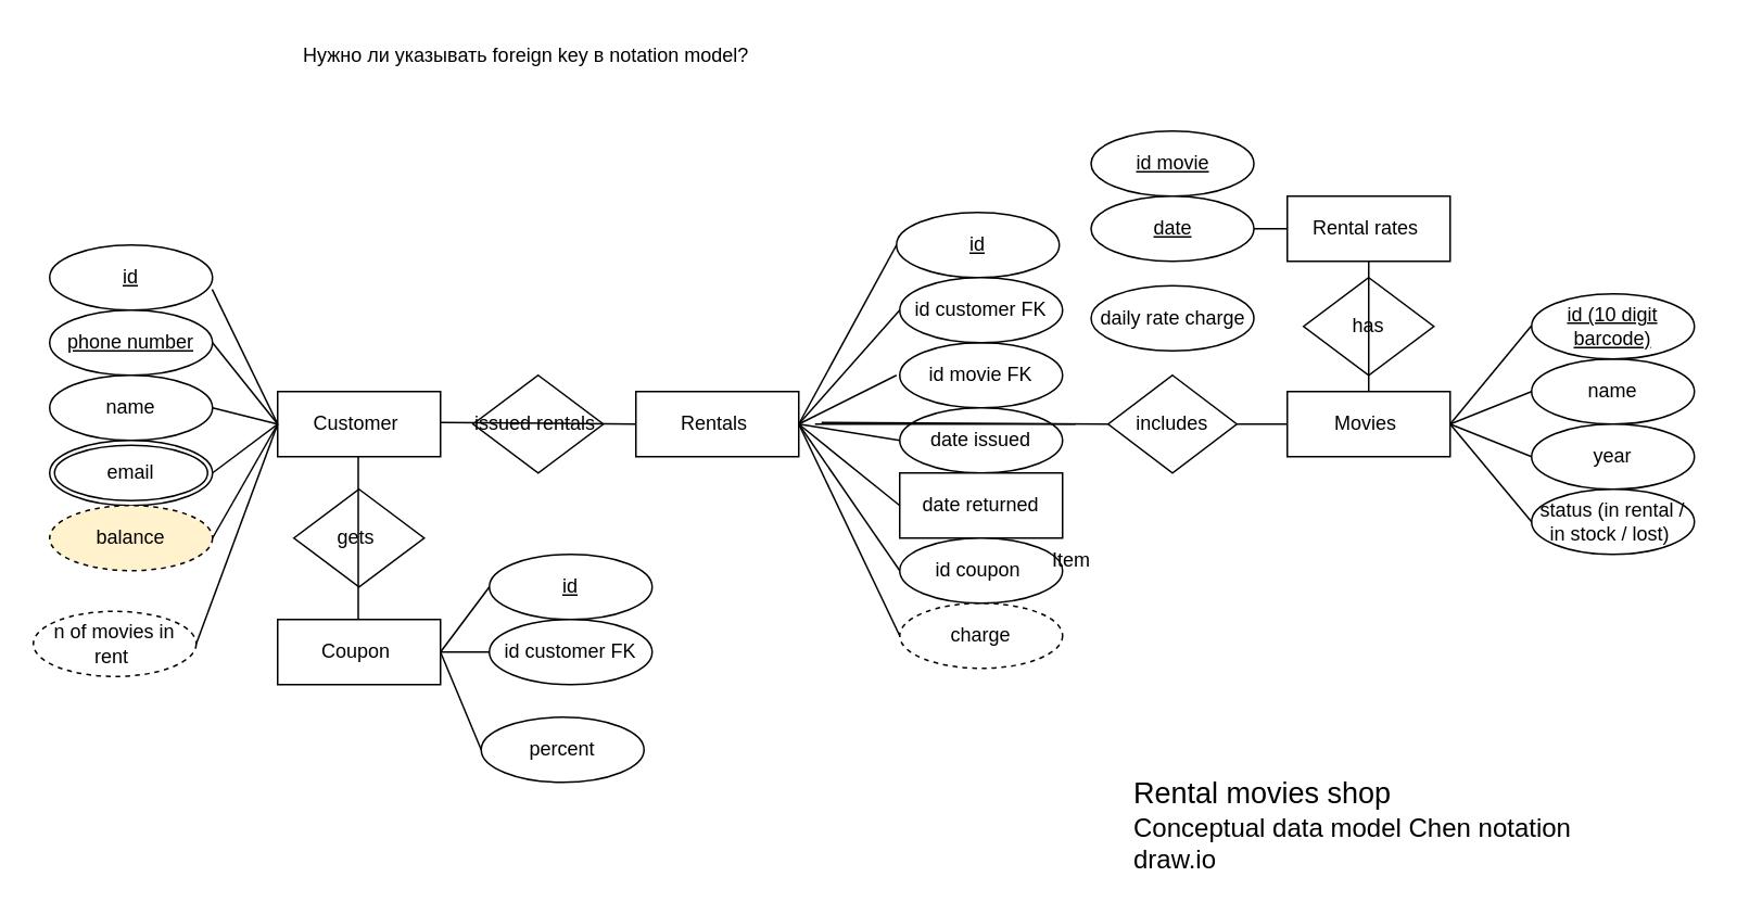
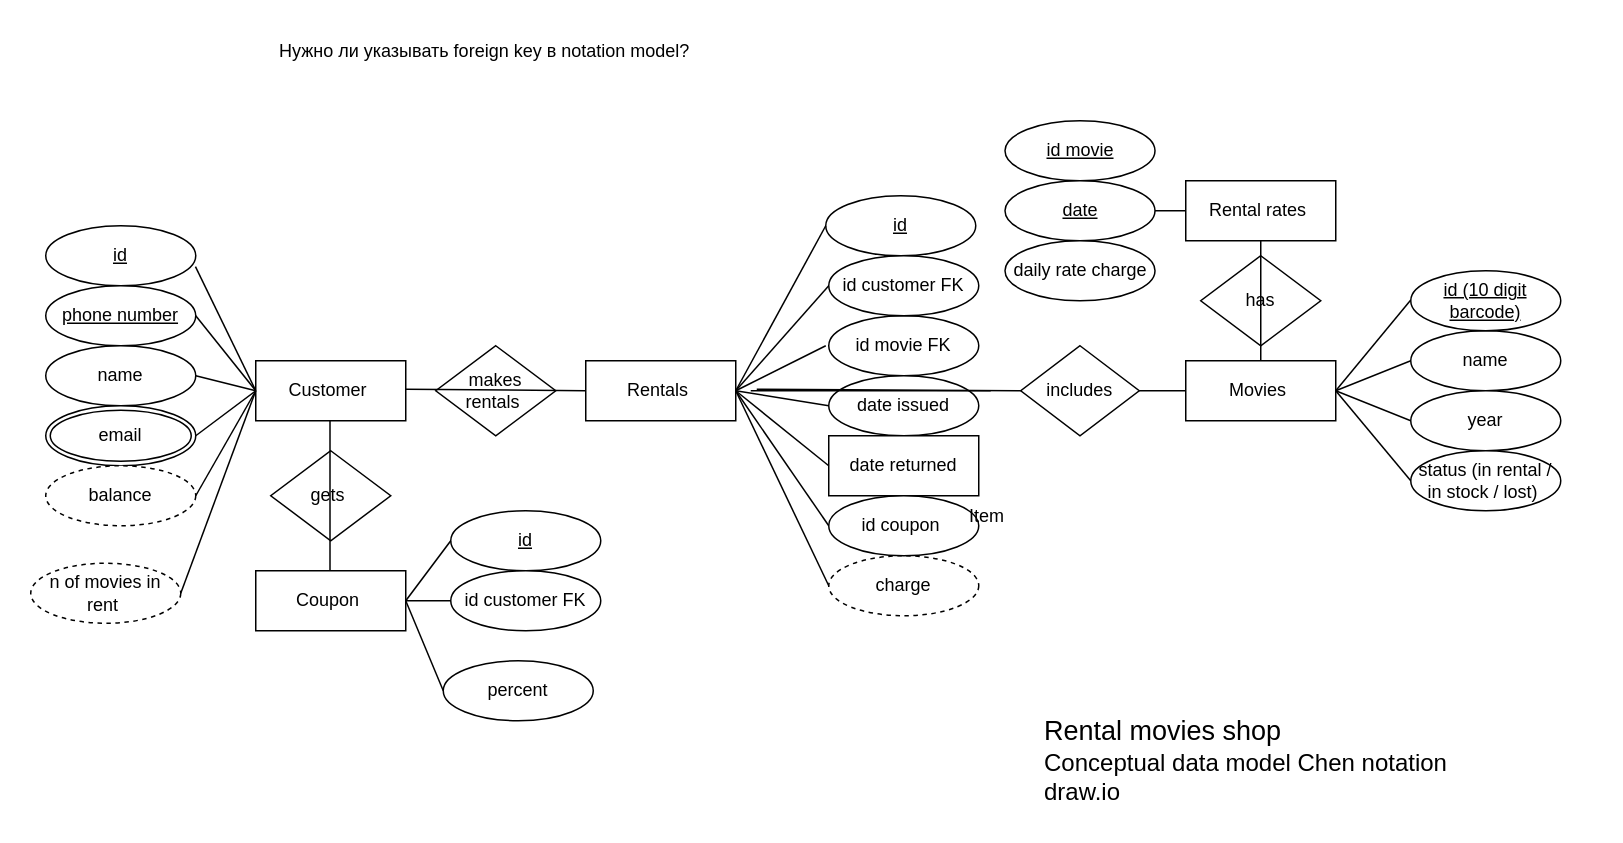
  <mxCell id="0" />
  <mxCell id="1" parent="0" />
  <mxCell id="2" value="Customer&amp;nbsp;" style="whiteSpace=wrap;html=1;align=center;" vertex="1" parent="1"><mxGeometry y="240" width="100" height="40" as="geometry" x="170" /></mxCell>
  <mxCell id="3" value="Movies&amp;nbsp;" style="whiteSpace=wrap;html=1;align=center;" vertex="1" parent="1"><mxGeometry x="790" y="240" width="100" height="40" as="geometry" /></mxCell>
  <mxCell id="4" value="id" style="ellipse;whiteSpace=wrap;html=1;align=center;fontStyle=4;" vertex="1" parent="1"><mxGeometry x="30" y="150" width="100" height="40" as="geometry" /></mxCell>
  <mxCell id="5" value="phone number" style="ellipse;whiteSpace=wrap;html=1;align=center;fontStyle=4;" vertex="1" parent="1"><mxGeometry x="30" y="190" width="100" height="40" as="geometry" /></mxCell>
  <mxCell id="6" value="name" style="ellipse;whiteSpace=wrap;html=1;align=center;" vertex="1" parent="1"><mxGeometry x="30" y="230" width="100" height="40" as="geometry" /></mxCell>
  <mxCell id="7" value="email" style="ellipse;shape=doubleEllipse;margin=3;whiteSpace=wrap;html=1;align=center;" vertex="1" parent="1"><mxGeometry x="30" y="270" width="100" height="40" as="geometry" /></mxCell>
  <mxCell id="8" value="" style="endArrow=none;html=1;rounded=0;entryX=0;entryY=0.5;entryDx=0;entryDy=0;exitX=0.998;exitY=0.68;exitDx=0;exitDy=0;exitPerimeter=0;" edge="1" parent="1" source="4"><mxGeometry relative="1" as="geometry"><mxPoint x="130" y="189.5" as="sourcePoint" /><mxPoint y="260" as="targetPoint" x="170" /></mxGeometry></mxCell>
  <mxCell id="9" value="" style="endArrow=none;html=1;rounded=0;exitX=1;exitY=0.5;exitDx=0;exitDy=0;" edge="1" parent="1" source="5"><mxGeometry relative="1" as="geometry"><mxPoint x="140" y="199.5" as="sourcePoint" /><mxPoint y="260" as="targetPoint" x="170" /></mxGeometry></mxCell>
  <mxCell id="10" value="" style="endArrow=none;html=1;rounded=0;exitX=1;exitY=0.5;exitDx=0;exitDy=0;entryX=0;entryY=0.5;entryDx=0;entryDy=0;" edge="1" parent="1" source="6"><mxGeometry relative="1" as="geometry"><mxPoint x="140" y="240" as="sourcePoint" /><mxPoint y="260" as="targetPoint" x="170" /></mxGeometry></mxCell>
  <mxCell id="11" value="" style="endArrow=none;html=1;rounded=0;entryX=0;entryY=0.5;entryDx=0;entryDy=0;exitX=1;exitY=0.5;exitDx=0;exitDy=0;" edge="1" parent="1" source="7"><mxGeometry relative="1" as="geometry"><mxPoint x="140" y="199.5" as="sourcePoint" /><mxPoint y="260" as="targetPoint" x="170" /><Array as="points" /></mxGeometry></mxCell>
  <mxCell id="12" value="name" style="ellipse;whiteSpace=wrap;html=1;align=center;" vertex="1" parent="1"><mxGeometry x="940" y="220" width="100" height="40" as="geometry" /></mxCell>
  <mxCell id="13" value="id (10 digit barcode)" style="ellipse;whiteSpace=wrap;html=1;align=center;fontStyle=4;" vertex="1" parent="1"><mxGeometry x="940" y="180" width="100" height="40" as="geometry" /></mxCell>
  <mxCell id="14" value="year" style="ellipse;whiteSpace=wrap;html=1;align=center;" vertex="1" parent="1"><mxGeometry x="940" y="260" width="100" height="40" as="geometry" /></mxCell>
  <mxCell id="15" value="status (in rental / in stock / lost)&amp;nbsp;" style="ellipse;whiteSpace=wrap;html=1;align=center;" vertex="1" parent="1"><mxGeometry x="940" y="300" width="100" height="40" as="geometry" /></mxCell>
  <mxCell id="16" value="" style="endArrow=none;html=1;rounded=0;" edge="1" parent="1"><mxGeometry relative="1" as="geometry"><mxPoint x="890" y="260" as="sourcePoint" /><mxPoint x="940" y="199.5" as="targetPoint" /></mxGeometry></mxCell>
  <mxCell id="17" value="" style="endArrow=none;html=1;rounded=0;entryX=0;entryY=0.5;entryDx=0;entryDy=0;" edge="1" parent="1" target="12"><mxGeometry relative="1" as="geometry"><mxPoint x="890" y="260" as="sourcePoint" /><mxPoint x="1050" y="260" as="targetPoint" /></mxGeometry></mxCell>
  <mxCell id="18" value="" style="endArrow=none;html=1;rounded=0;entryX=0;entryY=0.5;entryDx=0;entryDy=0;" edge="1" parent="1"><mxGeometry relative="1" as="geometry"><mxPoint x="890" y="260" as="sourcePoint" /><mxPoint x="940" y="320" as="targetPoint" /></mxGeometry></mxCell>
  <mxCell id="19" value="" style="endArrow=none;html=1;rounded=0;entryX=0;entryY=0.5;entryDx=0;entryDy=0;" edge="1" parent="1" target="14"><mxGeometry relative="1" as="geometry"><mxPoint x="890" y="260" as="sourcePoint" /><mxPoint x="1050" y="260" as="targetPoint" /></mxGeometry></mxCell>
  <mxCell id="20" value="Coupon&amp;nbsp;" style="whiteSpace=wrap;html=1;align=center;" vertex="1" parent="1"><mxGeometry y="380" width="100" height="40" as="geometry" x="170" /></mxCell>
  <mxCell id="21" value="id" style="ellipse;whiteSpace=wrap;html=1;align=center;fontStyle=4;" vertex="1" parent="1"><mxGeometry x="300" y="340" width="100" height="40" as="geometry" /></mxCell>
  <mxCell id="22" value="percent" style="ellipse;whiteSpace=wrap;html=1;align=center;" vertex="1" parent="1"><mxGeometry x="295" y="440" width="100" height="40" as="geometry" /></mxCell>
  <mxCell id="23" value="" style="endArrow=none;html=1;rounded=0;entryX=0;entryY=0.5;entryDx=0;entryDy=0;exitX=1;exitY=0.5;exitDx=0;exitDy=0;" edge="1" parent="1" source="20" target="21"><mxGeometry relative="1" as="geometry"><mxPoint x="220" y="350" as="sourcePoint" /><mxPoint x="364" y="350" as="targetPoint" /></mxGeometry></mxCell>
  <mxCell id="24" value="" style="endArrow=none;html=1;rounded=0;entryX=0;entryY=0.5;entryDx=0;entryDy=0;exitX=1;exitY=0.5;exitDx=0;exitDy=0;" edge="1" parent="1" source="20" target="22"><mxGeometry relative="1" as="geometry"><mxPoint x="220" y="350" as="sourcePoint" /><mxPoint x="380" y="350" as="targetPoint" /></mxGeometry></mxCell>
  <mxCell id="25" value="id customer FK" style="ellipse;whiteSpace=wrap;html=1;align=center;" vertex="1" parent="1"><mxGeometry x="300" y="380" width="100" height="40" as="geometry" /></mxCell>
  <mxCell id="26" value="Нужно ли указывать foreign key в notation model?&amp;nbsp;&amp;nbsp;" style="text;strokeColor=none;fillColor=none;spacingLeft=4;spacingRight=4;overflow=hidden;rotatable=0;points=[[0,0.5],[1,0.5]];portConstraint=eastwest;fontSize=12;whiteSpace=wrap;html=1;" vertex="1" parent="1"><mxGeometry x="180" y="20" width="320" height="30" as="geometry" /></mxCell>
  <mxCell id="27" value="Rental rates&amp;nbsp;" style="whiteSpace=wrap;html=1;align=center;" vertex="1" parent="1"><mxGeometry x="790" y="120" width="100" height="40" as="geometry" /></mxCell>
  <mxCell id="28" value="id movie" style="ellipse;whiteSpace=wrap;html=1;align=center;fontStyle=4;" vertex="1" parent="1"><mxGeometry x="669.5" y="80" width="100" height="40" as="geometry" /></mxCell>
  <mxCell id="29" value="date" style="ellipse;whiteSpace=wrap;html=1;align=center;fontStyle=4;" vertex="1" parent="1"><mxGeometry x="669.5" y="120" width="100" height="40" as="geometry" /></mxCell>
- <mxCell id="30" value="daily rate charge" style="ellipse;whiteSpace=wrap;html=1;align=center;" vertex="1" parent="1"><mxGeometry x="669.5" y="175" width="100" height="40" as="geometry" /></mxCell>
+ <mxCell id="30" value="daily rate charge" style="ellipse;whiteSpace=wrap;html=1;align=center;" vertex="1" parent="1"><mxGeometry x="669.5" y="160" width="100" height="40" as="geometry" /></mxCell>
  <mxCell id="31" value="" style="line;strokeWidth=1;rotatable=0;dashed=0;labelPosition=right;align=left;verticalAlign=middle;spacingTop=0;spacingLeft=6;points=[];portConstraint=eastwest;" vertex="1" parent="1"><mxGeometry x="769.5" y="135" width="20.5" height="10" as="geometry" /></mxCell>
  <mxCell id="32" value="Rentals&amp;nbsp;" style="whiteSpace=wrap;html=1;align=center;" vertex="1" parent="1"><mxGeometry x="390" y="240" width="100" height="40" as="geometry" /></mxCell>
  <mxCell id="33" value="id movie FK" style="ellipse;whiteSpace=wrap;html=1;align=center;" vertex="1" parent="1"><mxGeometry x="552" y="210" width="100" height="40" as="geometry" /></mxCell>
  <mxCell id="34" value="id" style="ellipse;whiteSpace=wrap;html=1;align=center;fontStyle=4;" vertex="1" parent="1"><mxGeometry x="550" y="130" width="100" height="40" as="geometry" /></mxCell>
  <mxCell id="35" value="date issued" style="ellipse;whiteSpace=wrap;html=1;align=center;" vertex="1" parent="1"><mxGeometry x="552" y="250" width="100" height="40" as="geometry" /></mxCell>
  <mxCell id="36" value="date returned" style="whiteSpace=wrap;html=1;align=center;rounded=0;" vertex="1" parent="1"><mxGeometry x="552" y="290" width="100" height="40" as="geometry" /></mxCell>
- <mxCell id="37" value="balance" style="ellipse;whiteSpace=wrap;html=1;align=center;dashed=1;fillColor=#fff2cc;" vertex="1" parent="1"><mxGeometry x="30" y="310" width="100" height="40" as="geometry" /></mxCell>
+ <mxCell id="37" value="balance" style="ellipse;whiteSpace=wrap;html=1;align=center;dashed=1;" vertex="1" parent="1"><mxGeometry x="30" y="310" width="100" height="40" as="geometry" /></mxCell>
  <mxCell id="38" value="n of movies in rent&amp;nbsp;" style="ellipse;whiteSpace=wrap;html=1;align=center;dashed=1;" vertex="1" parent="1"><mxGeometry x="20" y="375" width="100" height="40" as="geometry" /></mxCell>
  <mxCell id="39" value="id customer FK" style="ellipse;whiteSpace=wrap;html=1;align=center;" vertex="1" parent="1"><mxGeometry x="552" y="170" width="100" height="40" as="geometry" /></mxCell>
  <mxCell id="40" value="charge" style="ellipse;whiteSpace=wrap;html=1;align=center;dashed=1;" vertex="1" parent="1"><mxGeometry x="552" y="370" width="100" height="40" as="geometry" /></mxCell>
  <mxCell id="41" value="id coupon&amp;nbsp;" style="ellipse;whiteSpace=wrap;html=1;align=center;" vertex="1" parent="1"><mxGeometry x="552" y="330" width="100" height="40" as="geometry" /></mxCell>
  <mxCell id="42" value="" style="endArrow=none;html=1;rounded=0;entryX=0;entryY=0.5;entryDx=0;entryDy=0;" edge="1" parent="1" target="34"><mxGeometry relative="1" as="geometry"><mxPoint x="490" y="260" as="sourcePoint" /><mxPoint x="650" y="260" as="targetPoint" /></mxGeometry></mxCell>
  <mxCell id="43" value="" style="endArrow=none;html=1;rounded=0;entryX=0;entryY=0.5;entryDx=0;entryDy=0;" edge="1" parent="1" target="39"><mxGeometry relative="1" as="geometry"><mxPoint x="490" y="260" as="sourcePoint" /><mxPoint x="650" y="260" as="targetPoint" /></mxGeometry></mxCell>
  <mxCell id="44" value="" style="endArrow=none;html=1;rounded=0;" edge="1" parent="1"><mxGeometry relative="1" as="geometry"><mxPoint x="490" y="260" as="sourcePoint" /><mxPoint x="550" y="230" as="targetPoint" /></mxGeometry></mxCell>
  <mxCell id="45" value="" style="endArrow=none;html=1;rounded=0;exitX=1;exitY=0.5;exitDx=0;exitDy=0;entryX=0;entryY=0.5;entryDx=0;entryDy=0;" edge="1" parent="1" source="32" target="35"><mxGeometry relative="1" as="geometry"><mxPoint x="500" y="260" as="sourcePoint" /><mxPoint x="660" y="260" as="targetPoint" /></mxGeometry></mxCell>
  <mxCell id="46" value="" style="endArrow=none;html=1;rounded=0;exitX=1;exitY=0.5;exitDx=0;exitDy=0;entryX=0;entryY=0.5;entryDx=0;entryDy=0;" edge="1" parent="1" source="32" target="36"><mxGeometry relative="1" as="geometry"><mxPoint x="500" y="260" as="sourcePoint" /><mxPoint x="660" y="260" as="targetPoint" /></mxGeometry></mxCell>
  <mxCell id="47" value="" style="endArrow=none;html=1;rounded=0;entryX=0;entryY=0.5;entryDx=0;entryDy=0;" edge="1" parent="1" target="41"><mxGeometry relative="1" as="geometry"><mxPoint x="490" y="260" as="sourcePoint" /><mxPoint x="650" y="260" as="targetPoint" /></mxGeometry></mxCell>
  <mxCell id="48" value="" style="endArrow=none;html=1;rounded=0;entryX=0;entryY=0.5;entryDx=0;entryDy=0;" edge="1" parent="1" target="40"><mxGeometry relative="1" as="geometry"><mxPoint x="490" y="260" as="sourcePoint" /><mxPoint x="560" y="400" as="targetPoint" /></mxGeometry></mxCell>
  <mxCell id="49" value="" style="endArrow=none;html=1;rounded=0;entryX=0;entryY=0.5;entryDx=0;entryDy=0;exitX=1;exitY=0.5;exitDx=0;exitDy=0;" edge="1" parent="1" source="37"><mxGeometry relative="1" as="geometry"><mxPoint x="130" y="350" as="sourcePoint" /><mxPoint y="260" as="targetPoint" x="170" /></mxGeometry></mxCell>
  <mxCell id="50" value="" style="endArrow=none;html=1;rounded=0;exitX=1;exitY=0.5;exitDx=0;exitDy=0;" edge="1" parent="1" source="38"><mxGeometry relative="1" as="geometry"><mxPoint x="130" y="390" as="sourcePoint" /><mxPoint y="260" as="targetPoint" x="170" /></mxGeometry></mxCell>
- <mxCell id="51" value="issued rentals&amp;nbsp;" style="shape=rhombus;perimeter=rhombusPerimeter;whiteSpace=wrap;html=1;align=center;" vertex="1" parent="1"><mxGeometry x="290" y="230" width="80" height="60" as="geometry" /></mxCell>
+ <mxCell id="51" value="makes rentals&amp;nbsp;" style="shape=rhombus;perimeter=rhombusPerimeter;whiteSpace=wrap;html=1;align=center;" vertex="1" parent="1"><mxGeometry x="290" y="230" width="80" height="60" as="geometry" /></mxCell>
  <mxCell id="52" value="" style="endArrow=none;html=1;rounded=0;" edge="1" parent="1"><mxGeometry relative="1" as="geometry"><mxPoint x="500" y="260" as="sourcePoint" /><mxPoint x="660" y="260" as="targetPoint" /></mxGeometry></mxCell>
  <mxCell id="53" value="" style="endArrow=none;html=1;rounded=0;entryX=0;entryY=0.5;entryDx=0;entryDy=0;" edge="1" parent="1" source="57" target="3"><mxGeometry relative="1" as="geometry"><mxPoint x="504" y="259" as="sourcePoint" /><mxPoint x="664" y="259" as="targetPoint" /></mxGeometry></mxCell>
  <mxCell id="54" value="" style="endArrow=none;html=1;rounded=0;entryX=0;entryY=0.5;entryDx=0;entryDy=0;" edge="1" parent="1" target="25"><mxGeometry relative="1" as="geometry"><mxPoint x="270" y="400" as="sourcePoint" /><mxPoint x="430" y="369.5" as="targetPoint" /></mxGeometry></mxCell>
  <mxCell id="55" value="" style="endArrow=none;html=1;rounded=0;" edge="1" parent="1"><mxGeometry relative="1" as="geometry"><mxPoint x="270" y="259" as="sourcePoint" /><mxPoint x="390" y="260" as="targetPoint" /></mxGeometry></mxCell>
  <mxCell id="56" value="" style="endArrow=none;html=1;rounded=0;entryX=0;entryY=0.5;entryDx=0;entryDy=0;" edge="1" parent="1" target="57"><mxGeometry relative="1" as="geometry"><mxPoint x="504" y="259" as="sourcePoint" /><mxPoint x="790" y="260" as="targetPoint" /></mxGeometry></mxCell>
  <mxCell id="57" value="includes" style="shape=rhombus;perimeter=rhombusPerimeter;whiteSpace=wrap;html=1;align=center;" vertex="1" parent="1"><mxGeometry x="680" y="230" width="79" height="60" as="geometry" /></mxCell>
  <mxCell id="58" value="gets&amp;nbsp;" style="shape=rhombus;perimeter=rhombusPerimeter;whiteSpace=wrap;html=1;align=center;" vertex="1" parent="1"><mxGeometry x="180" y="300" width="80" height="60" as="geometry" /></mxCell>
  <mxCell id="59" value="has" style="shape=rhombus;perimeter=rhombusPerimeter;whiteSpace=wrap;html=1;align=center;" vertex="1" parent="1"><mxGeometry x="800" y="170" width="80" height="60" as="geometry" /></mxCell>
  <mxCell id="60" value="" style="endArrow=none;html=1;rounded=0;" edge="1" parent="1"><mxGeometry relative="1" as="geometry"><mxPoint x="219.5" y="280" as="sourcePoint" /><mxPoint x="219.5" y="380" as="targetPoint" /></mxGeometry></mxCell>
  <mxCell id="61" value="" style="endArrow=none;html=1;rounded=0;exitX=0.5;exitY=0;exitDx=0;exitDy=0;entryX=0.5;entryY=1;entryDx=0;entryDy=0;" edge="1" parent="1" source="3" target="27"><mxGeometry relative="1" as="geometry"><mxPoint x="790" y="189" as="sourcePoint" /><mxPoint x="950" y="189" as="targetPoint" /></mxGeometry></mxCell>
  <mxCell id="62" value="Item" style="text;strokeColor=none;fillColor=none;spacingLeft=4;spacingRight=4;overflow=hidden;rotatable=0;points=[[0,0.5],[1,0.5]];portConstraint=eastwest;fontSize=12;whiteSpace=wrap;html=1;" vertex="1" parent="1"><mxGeometry x="640" y="330" width="40" height="30" as="geometry" /></mxCell>
  <mxCell id="63" value="&lt;font face=&quot;Helvetica&quot; style=&quot;font-size: 18px;&quot;&gt;Rental movies shop&amp;nbsp;&lt;/font&gt;&lt;div&gt;&lt;font face=&quot;Helvetica&quot; size=&quot;3&quot;&gt;Conceptual data model&amp;nbsp;&lt;span style=&quot;background-color: rgb(255, 255, 255);&quot;&gt;Chen notation&lt;/span&gt;&lt;/font&gt;&lt;/div&gt;&lt;div&gt;&lt;font face=&quot;Helvetica&quot; size=&quot;3&quot;&gt;&lt;span style=&quot;background-color: rgb(255, 255, 255);&quot;&gt;draw.io&lt;/span&gt;&lt;/font&gt;&lt;/div&gt;" style="text;strokeColor=none;fillColor=none;spacingLeft=4;spacingRight=4;overflow=hidden;rotatable=0;points=[[0,0.5],[1,0.5]];portConstraint=eastwest;fontSize=12;whiteSpace=wrap;html=1;" vertex="1" parent="1"><mxGeometry x="690" y="470" width="370" height="70" as="geometry" /></mxCell>
